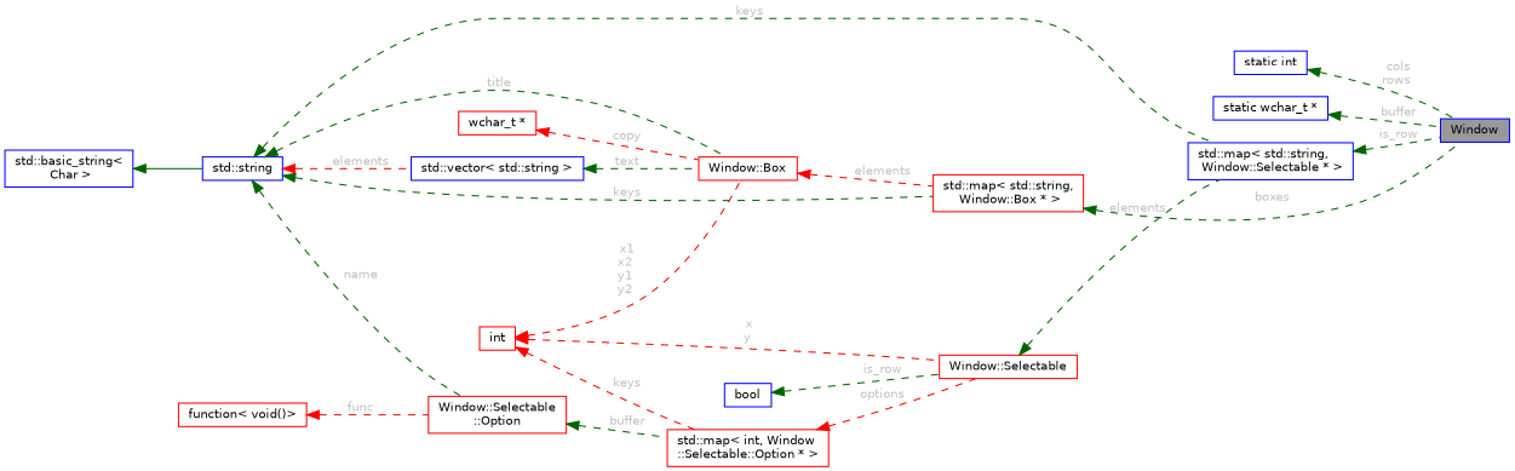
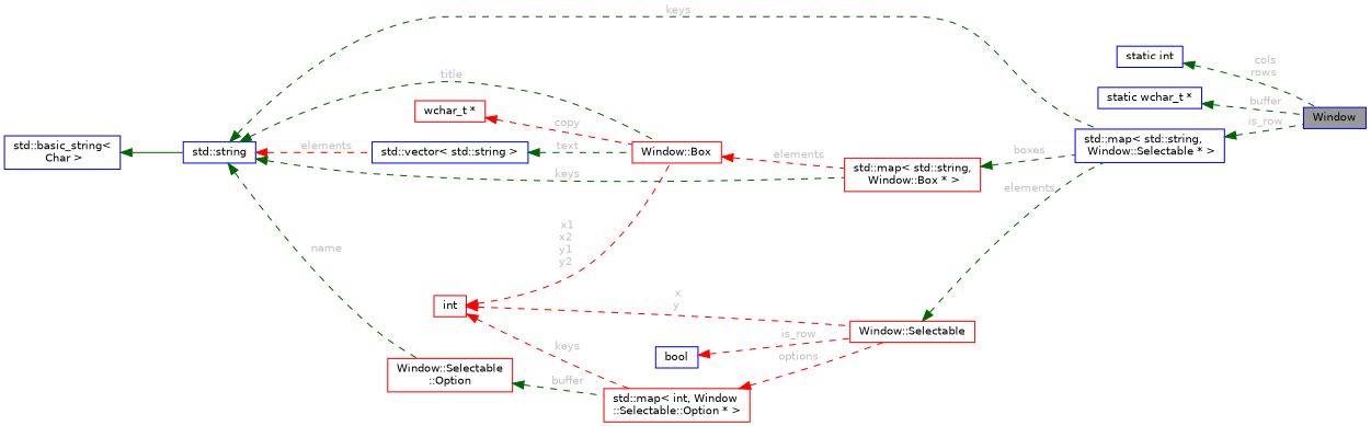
  digraph {
    rankdir=LR
    node [color=blue fillcolor=white fontname=Helvetica fontsize=10 shape=box style=filled]
    edge [color=darkgreen dir=back fontcolor=grey fontname=Helvetica fontsize=10 labelfontname=Helvetica labelfontsize=10 style=dashed]
    n1 [fillcolor=grey60 fontcolor=black height=0.2 label=Window width=0.4]
    n2 [height=0.2 label="static int" width=0.4]
    n3 [height=0.2 label="static wchar_t *" width=0.4]
    n4 [color=red height=0.2 label="std::map\< std::string,\l Window::Box * \>" width=0.4]
    n5 [height=0.2 label="std::string" width=0.4]
    n6 [color=red height=0.2 label="Window::Box" width=0.4]
    n7 [height=0.2 label="std::vector\< std::string \>" width=0.4]
    n8 [height=0.2 label="std::map\< std::string,\l Window::Selectable * \>" width=0.4]
    n9 [color=red height=0.2 label="Window::Selectable\l::Option" width=0.4]
    n10 [color=red height=0.2 label="std::map\< int, Window\l::Selectable::Option * \>" width=0.4]
    n11 [height=0.2 label="std::basic_string\<\l Char \>" width=0.4]
    n12 [color=red height=0.2 label=int width=0.4]
    n13 [color=red height=0.2 label="Window::Selectable" width=0.4]
    n14 [color=red height=0.2 label="wchar_t *" width=0.4]
    n15 [height=0.2 label=bool width=0.4]
-   n16 [color=red height=0.2 label="function\< void()\>" width=0.4]
    n2 -> n1 [label=" cols\nrows"]
    n3 -> n1 [label=" buffer"]
-   n4 -> n1 [label=" boxes"]
+   n4 -> n8 [label=" boxes"]
    n5 -> n4 [label=" keys"]
    n5 -> n6 [label=" title"]
    n5 -> n7 [color=red label=" elements"]
    n5 -> n8 [label=" keys"]
    n5 -> n9 [label=" name"]
    n6 -> n4 [color=red label=" elements"]
    n7 -> n6 [label=" text"]
    n8 -> n1 [label=" is_row"]
    n9 -> n10 [label=" buffer"]
    n10 -> n13 [color=red label=" options"]
    n11 -> n5 [style=solid fontcolor=""]
    n12 -> n6 [color=red label=" x1\nx2\ny1\ny2"]
    n12 -> n10 [color=red label=" keys"]
    n12 -> n13 [color=red label=" x\ny"]
    n13 -> n8 [label=" elements"]
    n14 -> n6 [color=red label=" copy"]
-   n15 -> n13 [label=" is_row"]
-   n16 -> n9 [color=red label=" func"]
+   n15 -> n13 [color=red label=" is_row"]
  }
